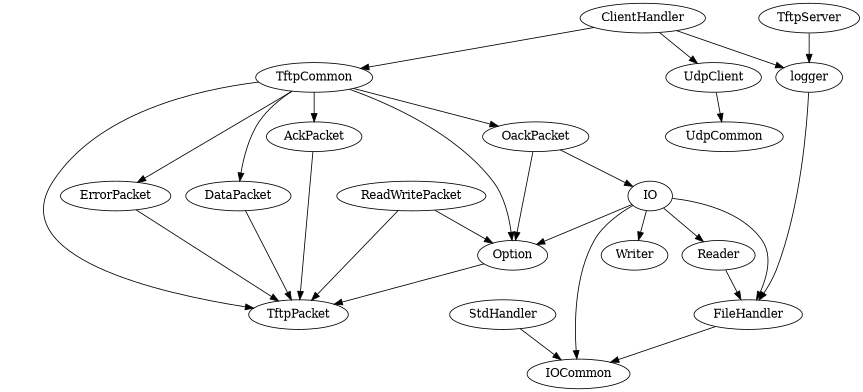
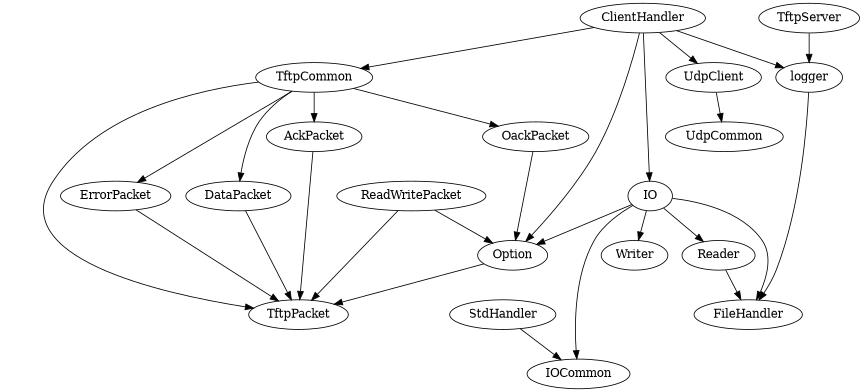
  digraph {
    TftpServer
    logger
    FileHandler
    ClientHandler
    IO
    TftpCommon
    UdpClient
    IOCommon
    Reader
    Writer
    Option
    ErrorPacket
    TftpPacket
    DataPacket
    OackPacket
    AckPacket
    UdpCommon
    StdHandler
    ReadWritePacket
    TftpServer -> logger
    logger -> FileHandler
-   FileHandler -> IOCommon
    ClientHandler -> logger
-   OackPacket -> IO
+   ClientHandler -> IO
    ClientHandler -> TftpCommon
    ClientHandler -> UdpClient
    IO -> FileHandler
    IO -> IOCommon
    IO -> Reader
    IO -> Writer
    IO -> Option
-   TftpCommon -> Option
+   ClientHandler -> Option
    TftpCommon -> ErrorPacket
    TftpCommon -> TftpPacket
    TftpCommon -> DataPacket
    TftpCommon -> OackPacket
    TftpCommon -> AckPacket
    UdpClient -> UdpCommon
    Reader -> FileHandler
    Option -> TftpPacket
    ErrorPacket -> TftpPacket
    DataPacket -> TftpPacket
    OackPacket -> Option
    AckPacket -> TftpPacket
    StdHandler -> IOCommon
    ReadWritePacket -> Option
    ReadWritePacket -> TftpPacket
  }
